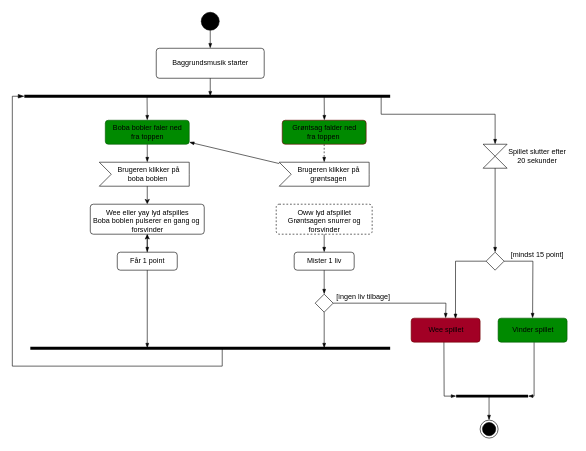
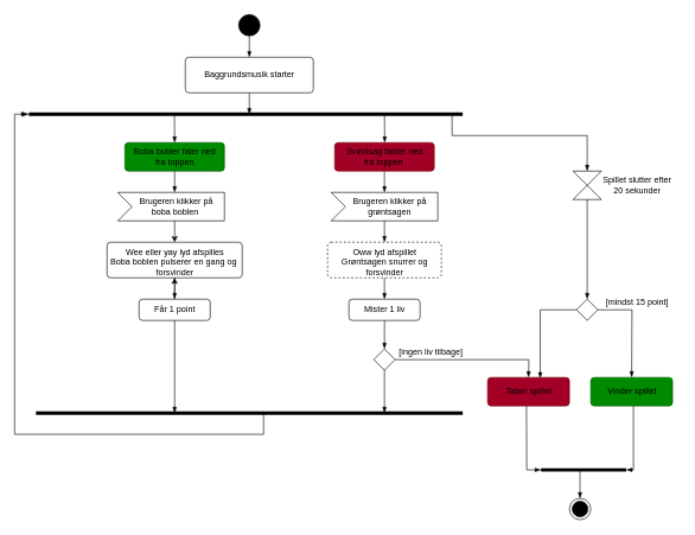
  <mxCell id="0" />
  <mxCell id="1" parent="0" />
  <mxCell id="2" style="edgeStyle=none;html=1;fontSize=12;fontColor=#000000;endArrow=blockThin;endFill=1;strokeColor=#000000;" parent="1" source="3" target="5" edge="1"><mxGeometry relative="1" as="geometry" /></mxCell>
  <mxCell id="3" value="" style="ellipse;fillColor=strokeColor;strokeColor=#000000;" parent="1" vertex="1"><mxGeometry x="335" y="20" width="30" height="30" as="geometry" /></mxCell>
  <mxCell id="4" style="edgeStyle=none;html=1;fontSize=12;fontColor=#000000;endArrow=blockThin;endFill=1;strokeColor=#000000;" parent="1" source="5" edge="1"><mxGeometry relative="1" as="geometry"><mxPoint x="350" y="160" as="targetPoint" /></mxGeometry></mxCell>
  <mxCell id="5" value="Baggrundsmusik starter&lt;br&gt;" style="html=1;align=center;verticalAlign=middle;rounded=1;absoluteArcSize=1;arcSize=10;dashed=0;strokeColor=#000000;fillColor=none;fontColor=#000000;" parent="1" vertex="1"><mxGeometry x="260" y="80" width="180" height="50" as="geometry" /></mxCell>
  <mxCell id="6" value="" style="endArrow=none;startArrow=none;endFill=0;startFill=0;endSize=8;html=1;verticalAlign=bottom;labelBackgroundColor=none;strokeWidth=5;strokeColor=#000000;" parent="1" edge="1"><mxGeometry width="160" relative="1" as="geometry"><mxPoint x="40" y="160" as="sourcePoint" /><mxPoint x="650" y="160" as="targetPoint" /></mxGeometry></mxCell>
- <mxCell id="7" style="edgeStyle=none;rounded=0;html=1;fontSize=12;fontColor=#000000;endArrow=blockThin;endFill=1;strokeColor=#000000;dashed=1;" parent="1" source="8" target="12" edge="1"><mxGeometry relative="1" as="geometry" /></mxCell>
- <mxCell id="8" value="Grøntsag falder ned&lt;br&gt;fra toppen&amp;nbsp;" style="html=1;align=center;verticalAlign=middle;rounded=1;absoluteArcSize=1;arcSize=10;dashed=0;fillColor=#008a00;fontColor=#000000;strokeColor=#6F0000;" parent="1" vertex="1"><mxGeometry x="470" y="200" width="140" height="40" as="geometry" /></mxCell>
+ <mxCell id="7" style="edgeStyle=none;rounded=0;html=1;fontSize=12;fontColor=#000000;endArrow=blockThin;endFill=1;strokeColor=#000000;" parent="1" source="8" target="12" edge="1"><mxGeometry relative="1" as="geometry" /></mxCell>
+ <mxCell id="8" value="Grøntsag falder ned&lt;br&gt;fra toppen&amp;nbsp;" style="html=1;align=center;verticalAlign=middle;rounded=1;absoluteArcSize=1;arcSize=10;dashed=0;fillColor=#a20025;fontColor=#000000;strokeColor=#6F0000;" parent="1" vertex="1"><mxGeometry x="470" y="200" width="140" height="40" as="geometry" /></mxCell>
  <mxCell id="9" style="edgeStyle=none;html=1;entryX=0.5;entryY=0;entryDx=0;entryDy=0;fontSize=12;fontColor=#000000;endArrow=blockThin;endFill=1;strokeColor=#000000;" parent="1" source="10" edge="1"><mxGeometry relative="1" as="geometry"><mxPoint x="245" y="270" as="targetPoint" /></mxGeometry></mxCell>
  <mxCell id="10" value="Boba bobler faler ned&lt;br&gt;fra toppen" style="html=1;align=center;verticalAlign=middle;rounded=1;absoluteArcSize=1;arcSize=10;dashed=0;fillColor=#008a00;fontColor=#000000;strokeColor=#005700;" parent="1" vertex="1"><mxGeometry x="175" y="200" width="140" height="40" as="geometry" /></mxCell>
- <mxCell id="11" style="edgeStyle=none;rounded=0;html=1;fontSize=12;fontColor=#000000;endArrow=blockThin;endFill=1;strokeColor=#000000;" parent="1" source="12" target="10" edge="1"><mxGeometry relative="1" as="geometry" /></mxCell>
+ <mxCell id="11" style="edgeStyle=none;rounded=0;html=1;fontSize=12;fontColor=#000000;endArrow=blockThin;endFill=1;strokeColor=#000000;" parent="1" source="12" target="18" edge="1"><mxGeometry relative="1" as="geometry" /></mxCell>
  <mxCell id="12" value="&lt;font style=&quot;font-size: 12px;&quot;&gt;Brugeren klikker på&lt;br&gt;grøntsagen&lt;br&gt;&lt;/font&gt;" style="html=1;shape=mxgraph.infographic.ribbonSimple;notch1=20;notch2=0;align=center;verticalAlign=middle;fontSize=12;fontStyle=0;fillColor=none;flipH=0;spacingRight=0;spacingLeft=14;fontColor=#000000;strokeColor=#000000;" parent="1" vertex="1"><mxGeometry x="465" y="270" width="150" height="40" as="geometry" /></mxCell>
  <mxCell id="13" style="edgeStyle=none;rounded=0;html=1;entryX=0.5;entryY=0;entryDx=0;entryDy=0;fontSize=12;fontColor=#000000;endArrow=blockThin;endFill=1;strokeColor=#000000;" parent="1" source="14" target="27" edge="1"><mxGeometry relative="1" as="geometry" /></mxCell>
  <mxCell id="14" value="Mister 1 liv" style="html=1;align=center;verticalAlign=top;rounded=1;absoluteArcSize=1;arcSize=10;dashed=0;fontColor=#000000;strokeColor=#000000;fillColor=none;" parent="1" vertex="1"><mxGeometry x="490" y="420" width="100" height="30" as="geometry" /></mxCell>
  <mxCell id="15" style="edgeStyle=none;rounded=0;html=1;fontSize=12;fontColor=#000000;endArrow=blockThin;endFill=1;strokeColor=#000000;" parent="1" source="16" target="21" edge="1"><mxGeometry relative="1" as="geometry" /></mxCell>
  <mxCell id="16" value="Wee eller yay lyd afspilles&lt;br&gt;Boba boblen pulserer en gang og&amp;nbsp;&lt;br&gt;forsvinder" style="html=1;align=center;verticalAlign=top;rounded=1;absoluteArcSize=1;arcSize=10;dashed=0;fontColor=#000000;strokeColor=#000000;fillColor=none;" parent="1" vertex="1"><mxGeometry x="150" y="340" width="190" height="50" as="geometry" /></mxCell>
  <mxCell id="17" style="edgeStyle=none;rounded=0;html=1;fontSize=12;fontColor=#000000;endArrow=blockThin;endFill=1;strokeColor=#000000;" parent="1" source="18" target="14" edge="1"><mxGeometry relative="1" as="geometry" /></mxCell>
  <mxCell id="18" value="Oww lyd afspillet&lt;br&gt;Grøntsagen snurrer og&lt;br&gt;forsvinder" style="html=1;align=center;verticalAlign=top;rounded=1;absoluteArcSize=1;arcSize=10;dashed=1;fontColor=#000000;strokeColor=#000000;fillColor=none;" parent="1" vertex="1"><mxGeometry x="460" y="340" width="160" height="50" as="geometry" /></mxCell>
  <mxCell id="19" style="edgeStyle=none;rounded=0;html=1;fontSize=12;fontColor=#000000;endArrow=blockThin;endFill=1;strokeColor=#000000;" parent="1" source="21" edge="1"><mxGeometry relative="1" as="geometry"><mxPoint x="245" y="580" as="targetPoint" /></mxGeometry></mxCell>
  <mxCell id="20" style="edgeStyle=none;html=1;" edge="1" parent="1" source="21" target="16"><mxGeometry relative="1" as="geometry" /></mxCell>
  <mxCell id="21" value="Får 1 point" style="html=1;align=center;verticalAlign=top;rounded=1;absoluteArcSize=1;arcSize=10;dashed=0;fontColor=#000000;strokeColor=#000000;fillColor=none;" parent="1" vertex="1"><mxGeometry x="195" y="420" width="100" height="30" as="geometry" /></mxCell>
  <mxCell id="22" value="" style="endArrow=none;startArrow=none;endFill=0;startFill=0;endSize=8;html=1;verticalAlign=bottom;labelBackgroundColor=none;strokeWidth=5;strokeColor=#000000;" parent="1" edge="1"><mxGeometry width="160" relative="1" as="geometry"><mxPoint y="580" as="sourcePoint" x="50" /><mxPoint x="650" y="580" as="targetPoint" /></mxGeometry></mxCell>
  <mxCell id="23" style="edgeStyle=none;rounded=0;html=1;entryX=0.5;entryY=0;entryDx=0;entryDy=0;fontSize=12;fontColor=#000000;endArrow=blockThin;endFill=1;strokeColor=#000000;" parent="1" source="24" target="30" edge="1"><mxGeometry relative="1" as="geometry" /></mxCell>
  <mxCell id="24" value="" style="shape=collate;whiteSpace=wrap;html=1;fontSize=12;fontColor=#000000;strokeColor=#000000;fillColor=none;" parent="1" vertex="1"><mxGeometry x="805" y="240" width="40" height="40" as="geometry" /></mxCell>
  <mxCell id="25" style="edgeStyle=none;rounded=0;html=1;fontSize=12;fontColor=#000000;endArrow=blockThin;endFill=1;strokeColor=#000000;" parent="1" source="27" edge="1"><mxGeometry relative="1" as="geometry"><mxPoint x="540" y="580" as="targetPoint" /></mxGeometry></mxCell>
  <mxCell id="26" style="edgeStyle=none;rounded=0;html=1;entryX=0.5;entryY=0;entryDx=0;entryDy=0;fontSize=12;fontColor=#000000;endArrow=blockThin;endFill=1;strokeColor=#000000;" parent="1" source="27" target="32" edge="1"><mxGeometry relative="1" as="geometry"><Array as="points"><mxPoint x="743" y="505" /></Array></mxGeometry></mxCell>
  <mxCell id="27" value="" style="rhombus;fontSize=12;fontColor=#000000;strokeColor=#000000;fillColor=none;" parent="1" vertex="1"><mxGeometry x="525" y="490" width="30" height="30" as="geometry" /></mxCell>
  <mxCell id="28" style="edgeStyle=none;rounded=0;html=1;entryX=0.643;entryY=0.033;entryDx=0;entryDy=0;entryPerimeter=0;fontSize=12;fontColor=#000000;endArrow=blockThin;endFill=1;strokeColor=#000000;" parent="1" source="30" target="32" edge="1"><mxGeometry relative="1" as="geometry"><Array as="points"><mxPoint x="759" y="435" /></Array></mxGeometry></mxCell>
  <mxCell id="29" style="edgeStyle=none;rounded=0;html=1;entryX=0.5;entryY=0;entryDx=0;entryDy=0;fontSize=12;fontColor=#000000;endArrow=blockThin;endFill=1;strokeColor=#000000;" parent="1" source="30" target="34" edge="1"><mxGeometry relative="1" as="geometry"><Array as="points"><mxPoint x="888" y="435" /></Array></mxGeometry></mxCell>
  <mxCell id="30" value="" style="rhombus;fontSize=12;fontColor=#000000;strokeColor=#000000;fillColor=none;" parent="1" vertex="1"><mxGeometry x="810" y="420" width="30" height="30" as="geometry" /></mxCell>
  <mxCell id="31" style="edgeStyle=none;rounded=0;html=1;fontSize=12;fontColor=#000000;endArrow=blockThin;endFill=1;strokeColor=#000000;exitX=0.475;exitY=0.987;exitDx=0;exitDy=0;exitPerimeter=0;" parent="1" source="32" edge="1"><mxGeometry relative="1" as="geometry"><mxPoint x="760" y="660" as="targetPoint" /><Array as="points"><mxPoint x="740" y="660" /></Array></mxGeometry></mxCell>
- <mxCell id="32" value="Wee spillet" style="html=1;align=center;verticalAlign=middle;rounded=1;absoluteArcSize=1;arcSize=10;dashed=0;strokeColor=#6F0000;fillColor=#a20025;fontColor=#000000;" parent="1" vertex="1"><mxGeometry x="685" y="530" width="115" height="40" as="geometry" /></mxCell>
+ <mxCell id="32" value="Taber spillet" style="html=1;align=center;verticalAlign=middle;rounded=1;absoluteArcSize=1;arcSize=10;dashed=0;strokeColor=#6F0000;fillColor=#a20025;fontColor=#000000;" parent="1" vertex="1"><mxGeometry x="685" y="530" width="115" height="40" as="geometry" /></mxCell>
  <mxCell id="33" style="edgeStyle=none;rounded=0;html=1;fontSize=12;fontColor=#000000;endArrow=blockThin;endFill=1;strokeColor=#000000;" parent="1" edge="1"><mxGeometry relative="1" as="geometry"><mxPoint x="890" y="570" as="sourcePoint" /><mxPoint x="880" y="660" as="targetPoint" /><Array as="points"><mxPoint x="890" y="660" /></Array></mxGeometry></mxCell>
  <mxCell id="34" value="Vinder spillet" style="html=1;align=center;verticalAlign=middle;rounded=1;absoluteArcSize=1;arcSize=10;dashed=0;strokeColor=#005700;fillColor=#008a00;fontColor=#000000;" parent="1" vertex="1"><mxGeometry x="830" y="530" width="115" height="40" as="geometry" /></mxCell>
  <mxCell id="35" value="" style="ellipse;html=1;shape=endState;fillColor=strokeColor;fontSize=12;fontColor=#000000;strokeColor=#000000;" parent="1" vertex="1"><mxGeometry x="800" y="700" width="30" height="30" as="geometry" /></mxCell>
  <mxCell id="36" value="[ingen liv tilbage]" style="text;html=1;align=center;verticalAlign=middle;resizable=0;points=[];autosize=1;strokeColor=none;fillColor=none;fontSize=12;fontColor=#000000;" parent="1" vertex="1"><mxGeometry x="550" y="480" width="110" height="30" as="geometry" /></mxCell>
  <mxCell id="37" value="[mindst 15 point]" style="text;html=1;align=center;verticalAlign=middle;resizable=0;points=[];autosize=1;strokeColor=none;fillColor=none;fontSize=12;fontColor=#000000;" parent="1" vertex="1"><mxGeometry x="840" y="410" width="110" height="30" as="geometry" /></mxCell>
  <mxCell id="38" value="Spillet slutter efter &lt;br&gt;20 sekunder" style="text;html=1;align=center;verticalAlign=middle;resizable=0;points=[];autosize=1;strokeColor=none;fillColor=none;fontSize=12;fontColor=#000000;" parent="1" vertex="1"><mxGeometry x="835" y="240" width="120" height="40" as="geometry" /></mxCell>
  <mxCell id="39" value="" style="endArrow=blockThin;startArrow=none;endFill=1;startFill=0;endSize=8;html=1;verticalAlign=bottom;labelBackgroundColor=none;strokeWidth=1;rounded=0;fontSize=12;fontColor=#000000;strokeColor=#000000;" parent="1" edge="1"><mxGeometry width="160" relative="1" as="geometry"><mxPoint x="370" y="580" as="sourcePoint" /><mxPoint x="40" y="160" as="targetPoint" /><Array as="points"><mxPoint x="370" y="610" /><mxPoint x="20" y="610" /><mxPoint x="20" y="160" /></Array></mxGeometry></mxCell>
  <mxCell id="40" style="edgeStyle=none;html=1;fontSize=12;fontColor=#000000;endArrow=blockThin;endFill=1;strokeColor=#000000;entryX=0.5;entryY=0;entryDx=0;entryDy=0;" parent="1" target="10" edge="1"><mxGeometry relative="1" as="geometry"><mxPoint x="244.68" y="190" as="targetPoint" /><mxPoint x="244.68" y="160" as="sourcePoint" /></mxGeometry></mxCell>
  <mxCell id="41" style="edgeStyle=none;html=1;fontSize=12;fontColor=#000000;endArrow=blockThin;endFill=1;strokeColor=#000000;entryX=0.5;entryY=0;entryDx=0;entryDy=0;" parent="1" edge="1"><mxGeometry relative="1" as="geometry"><mxPoint x="540.32" y="200" as="targetPoint" /><mxPoint x="540" y="160" as="sourcePoint" /></mxGeometry></mxCell>
  <mxCell id="42" style="edgeStyle=none;html=1;fontSize=12;fontColor=#000000;endArrow=blockThin;endFill=1;strokeColor=#000000;entryX=0.5;entryY=0;entryDx=0;entryDy=0;rounded=0;" parent="1" target="24" edge="1"><mxGeometry relative="1" as="geometry"><mxPoint x="635.32" y="200" as="targetPoint" /><mxPoint x="635" y="160" as="sourcePoint" /><Array as="points"><mxPoint x="635" y="190" /><mxPoint x="825" y="190" /></Array></mxGeometry></mxCell>
  <mxCell id="43" style="edgeStyle=none;html=1;entryX=0.5;entryY=0;entryDx=0;entryDy=0;strokeColor=#000000;" parent="1" target="16" edge="1"><mxGeometry relative="1" as="geometry"><mxPoint x="245" y="310" as="sourcePoint" /></mxGeometry></mxCell>
  <mxCell id="44" value="&lt;font style=&quot;font-size: 12px;&quot;&gt;Brugeren klikker på&lt;br&gt;boba boblen&amp;nbsp;&lt;/font&gt;" style="html=1;shape=mxgraph.infographic.ribbonSimple;notch1=20;notch2=0;align=center;verticalAlign=middle;fontSize=12;fontStyle=0;fillColor=none;flipH=0;spacingRight=0;spacingLeft=14;fontColor=#000000;strokeColor=#000000;" parent="1" vertex="1"><mxGeometry x="165" y="270" width="150" height="40" as="geometry" /></mxCell>
  <mxCell id="45" value="" style="endArrow=none;startArrow=none;endFill=0;startFill=0;endSize=8;html=1;verticalAlign=bottom;labelBackgroundColor=none;strokeWidth=5;strokeColor=#000000;" edge="1" parent="1"><mxGeometry width="160" relative="1" as="geometry"><mxPoint x="760" y="660" as="sourcePoint" /><mxPoint x="880" y="660" as="targetPoint" /><Array as="points"><mxPoint x="810" y="660" /></Array></mxGeometry></mxCell>
  <mxCell id="46" style="edgeStyle=none;rounded=0;html=1;fontSize=12;fontColor=#000000;endArrow=blockThin;endFill=1;strokeColor=#000000;" edge="1" parent="1"><mxGeometry relative="1" as="geometry"><mxPoint x="814.89" y="660" as="sourcePoint" /><mxPoint x="814.89" y="700" as="targetPoint" /><Array as="points"><mxPoint x="814.89" y="690" /></Array></mxGeometry></mxCell>
